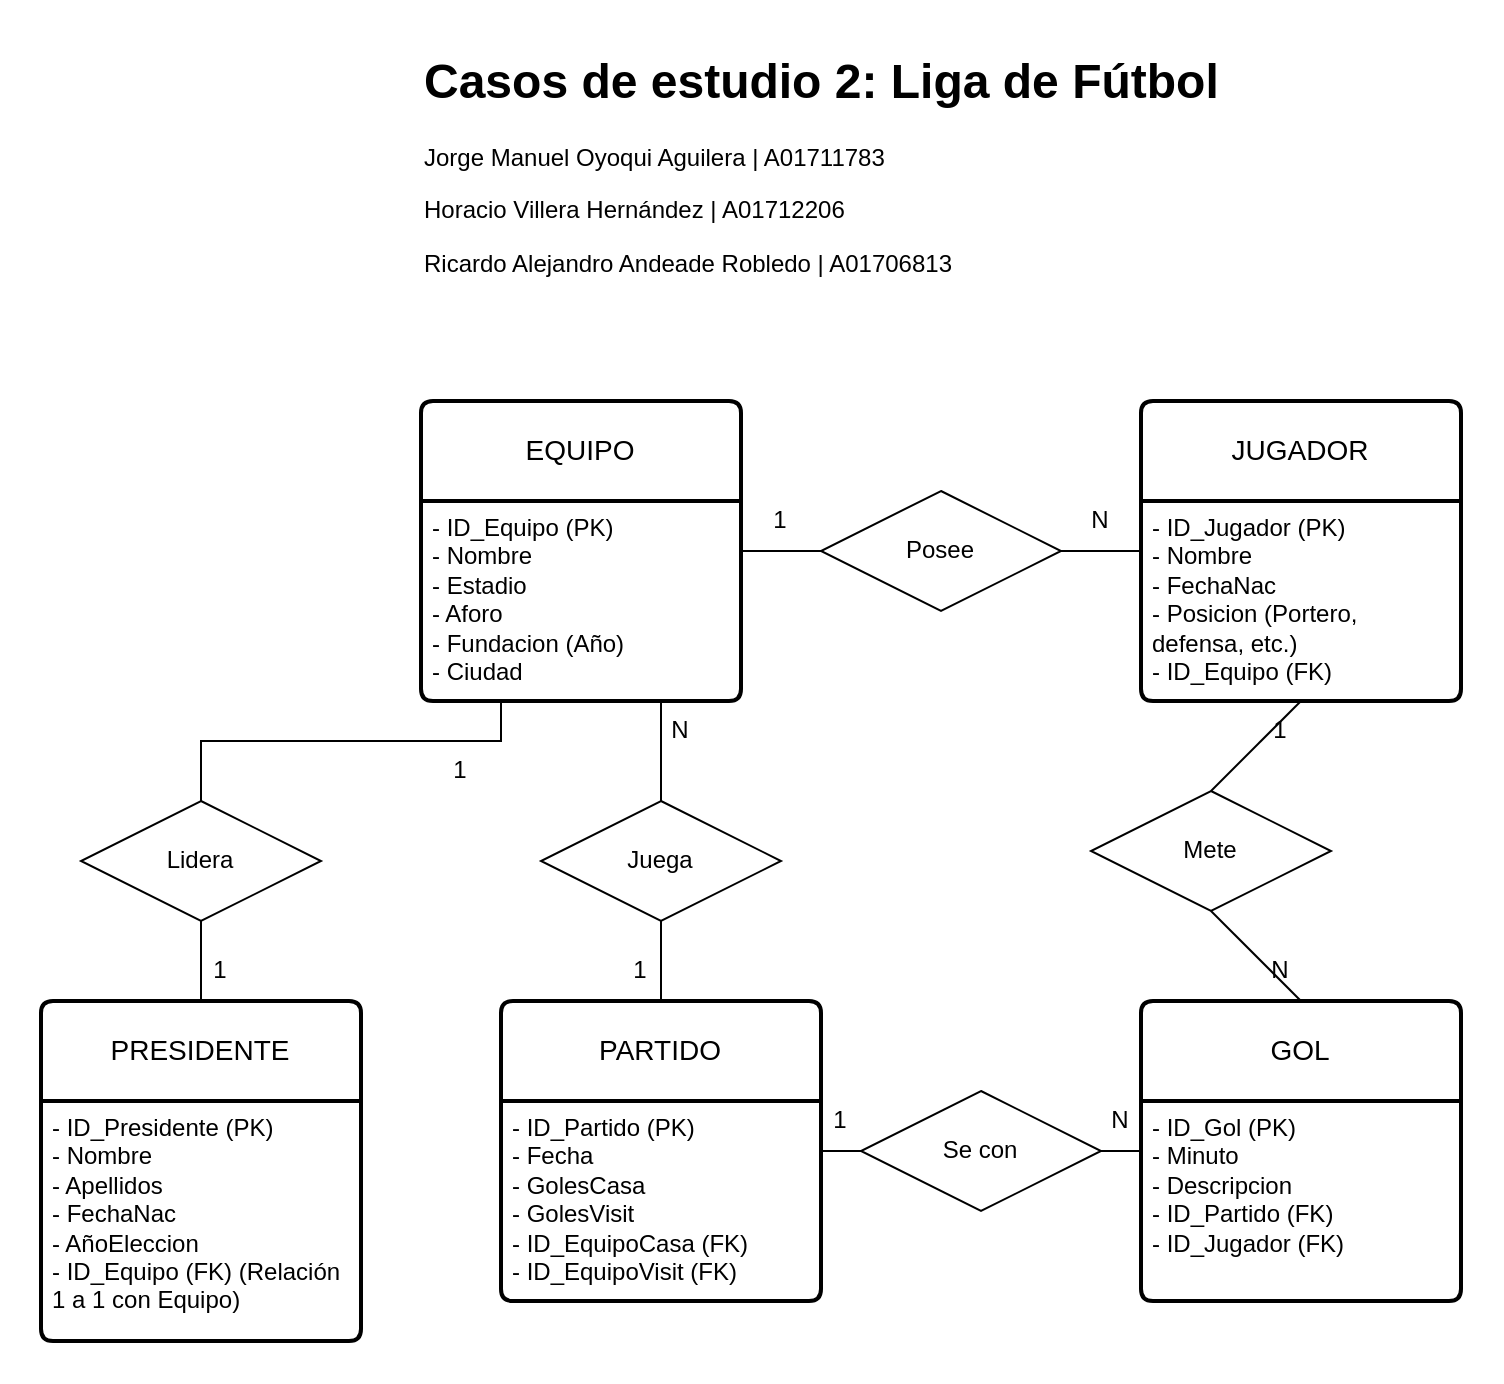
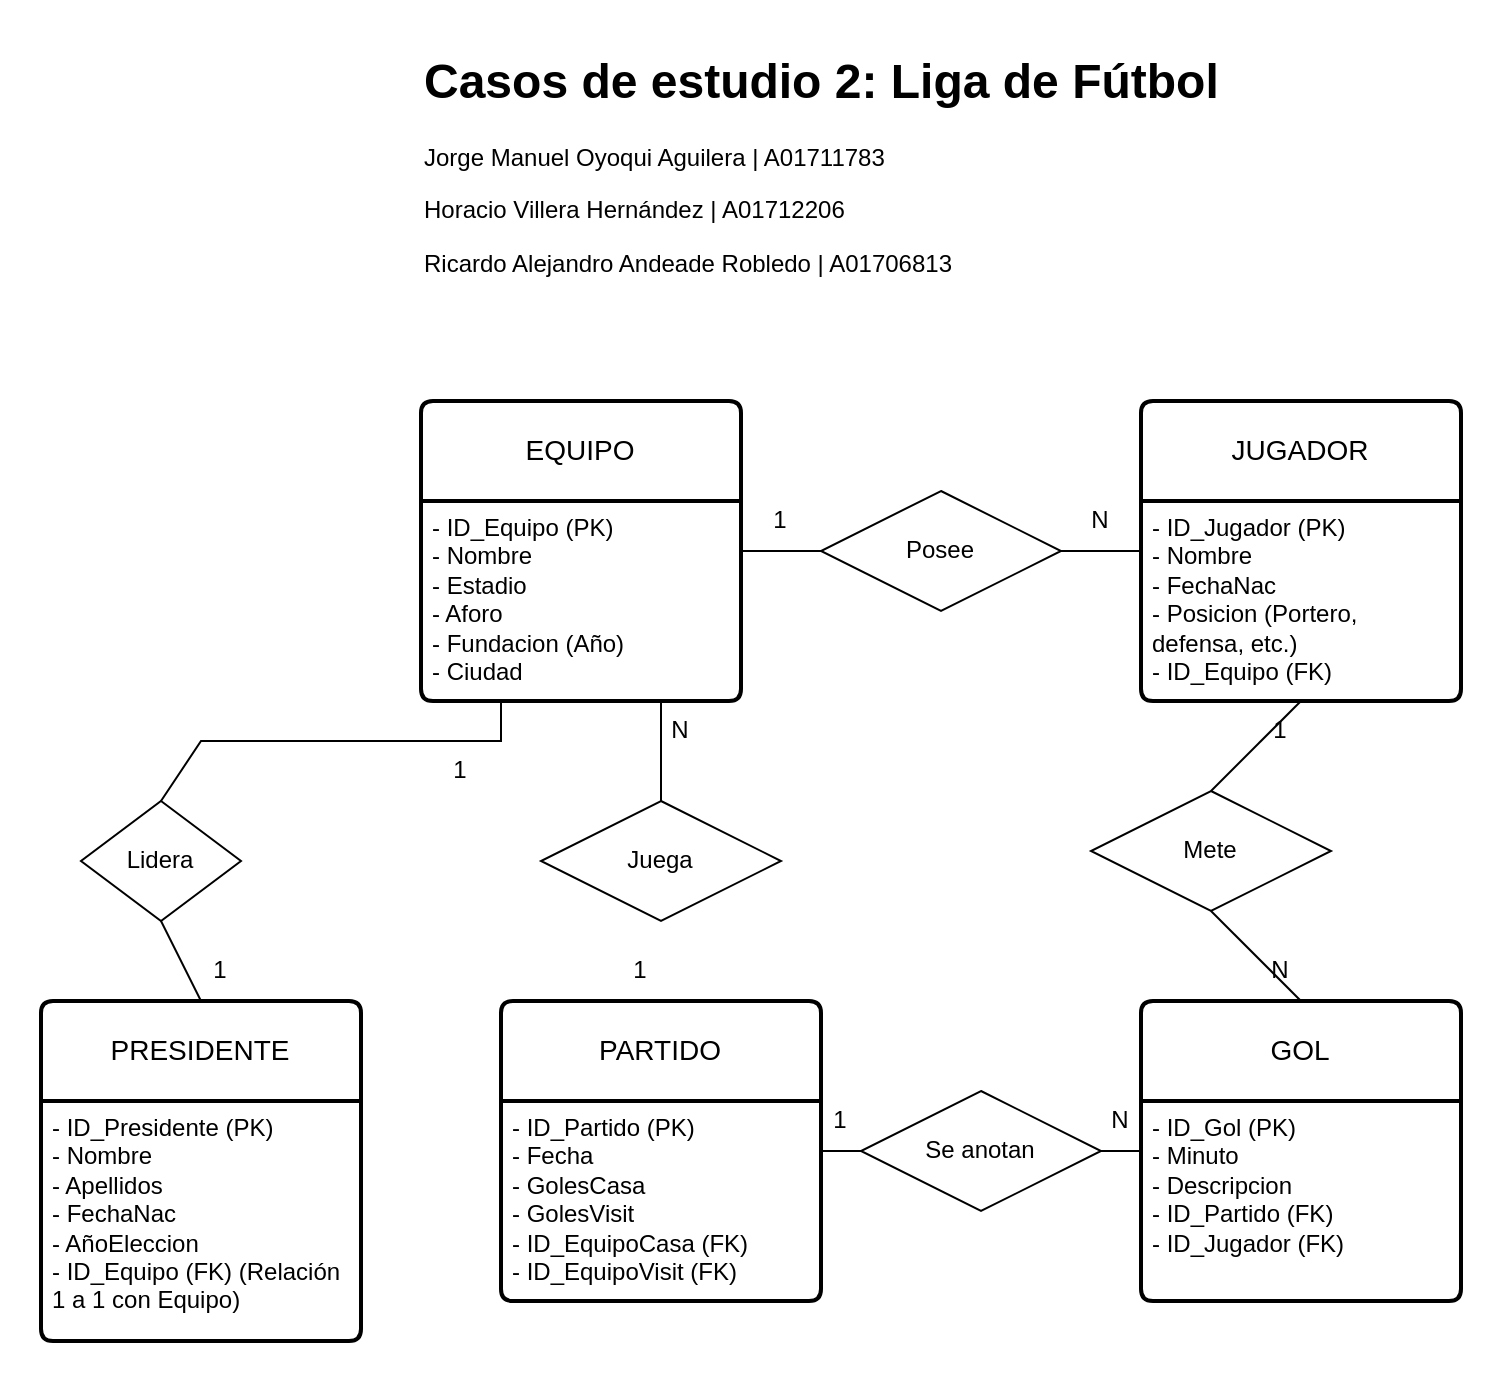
  <mxCell id="0" />
  <mxCell id="1" parent="0" />
  <mxCell id="2" value="EQUIPO" style="swimlane;childLayout=stackLayout;horizontal=1;startSize=50;horizontalStack=0;rounded=1;fontSize=14;fontStyle=0;strokeWidth=2;resizeParent=0;resizeLast=1;shadow=0;dashed=0;align=center;arcSize=4;whiteSpace=wrap;html=1;" vertex="1" parent="1"><mxGeometry x="210" y="200" width="160" height="150" as="geometry" /></mxCell>
  <mxCell id="3" value="&lt;div&gt;- ID_Equipo (PK)&lt;/div&gt;&lt;div&gt;- Nombre&lt;/div&gt;&lt;div&gt;- Estadio&lt;/div&gt;&lt;div&gt;- Aforo&lt;/div&gt;&lt;div&gt;- Fundacion (Año)&lt;/div&gt;&lt;div&gt;- Ciudad&lt;/div&gt;&lt;div&gt;&lt;br&gt;&lt;/div&gt;" style="align=left;strokeColor=none;fillColor=none;spacingLeft=4;spacingRight=4;fontSize=12;verticalAlign=top;resizable=0;rotatable=0;part=1;html=1;whiteSpace=wrap;" vertex="1" parent="2"><mxGeometry y="50" width="160" height="100" as="geometry" /></mxCell>
  <mxCell id="4" value="JUGADOR" style="swimlane;childLayout=stackLayout;horizontal=1;startSize=50;horizontalStack=0;rounded=1;fontSize=14;fontStyle=0;strokeWidth=2;resizeParent=0;resizeLast=1;shadow=0;dashed=0;align=center;arcSize=4;whiteSpace=wrap;html=1;" vertex="1" parent="1"><mxGeometry x="570" y="200" width="160" height="150" as="geometry" /></mxCell>
  <mxCell id="5" value="&lt;div&gt;- ID_Jugador (PK)&lt;/div&gt;&lt;div&gt;- Nombre&lt;/div&gt;&lt;div&gt;- FechaNac&lt;/div&gt;&lt;div&gt;- Posicion (Portero, defensa, etc.)&lt;/div&gt;&lt;div&gt;- ID_Equipo (FK)&lt;/div&gt;&lt;div&gt;&lt;br&gt;&lt;/div&gt;" style="align=left;strokeColor=none;fillColor=none;spacingLeft=4;spacingRight=4;fontSize=12;verticalAlign=top;resizable=0;rotatable=0;part=1;html=1;whiteSpace=wrap;" vertex="1" parent="4"><mxGeometry y="50" width="160" height="100" as="geometry" /></mxCell>
  <mxCell id="6" value="PRESIDENTE" style="swimlane;childLayout=stackLayout;horizontal=1;startSize=50;horizontalStack=0;rounded=1;fontSize=14;fontStyle=0;strokeWidth=2;resizeParent=0;resizeLast=1;shadow=0;dashed=0;align=center;arcSize=4;whiteSpace=wrap;html=1;" vertex="1" parent="1"><mxGeometry x="20" y="500" width="160" height="170" as="geometry" /></mxCell>
  <mxCell id="7" value="&lt;div&gt;- ID_Presidente (PK)&lt;/div&gt;&lt;div&gt;- Nombre&lt;/div&gt;&lt;div&gt;- Apellidos&lt;/div&gt;&lt;div&gt;- FechaNac&lt;/div&gt;&lt;div&gt;- AñoEleccion&lt;/div&gt;&lt;div&gt;- ID_Equipo (FK) (Relación 1 a 1 con Equipo)&lt;/div&gt;&lt;div&gt;&lt;br&gt;&lt;/div&gt;" style="align=left;strokeColor=none;fillColor=none;spacingLeft=4;spacingRight=4;fontSize=12;verticalAlign=top;resizable=0;rotatable=0;part=1;html=1;whiteSpace=wrap;" vertex="1" parent="6"><mxGeometry y="50" width="160" height="120" as="geometry" /></mxCell>
  <mxCell id="8" value="PARTIDO" style="swimlane;childLayout=stackLayout;horizontal=1;startSize=50;horizontalStack=0;rounded=1;fontSize=14;fontStyle=0;strokeWidth=2;resizeParent=0;resizeLast=1;shadow=0;dashed=0;align=center;arcSize=4;whiteSpace=wrap;html=1;" vertex="1" parent="1"><mxGeometry x="250" y="500" width="160" height="150" as="geometry" /></mxCell>
  <mxCell id="9" value="&lt;div&gt;- ID_Partido (PK)&lt;/div&gt;&lt;div&gt;- Fecha&lt;/div&gt;&lt;div&gt;- GolesCasa&lt;/div&gt;&lt;div&gt;- GolesVisit&lt;/div&gt;&lt;div&gt;- ID_EquipoCasa (FK)&lt;/div&gt;&lt;div&gt;- ID_EquipoVisit (FK)&lt;/div&gt;&lt;div&gt;&lt;br&gt;&lt;/div&gt;" style="align=left;strokeColor=none;fillColor=none;spacingLeft=4;spacingRight=4;fontSize=12;verticalAlign=top;resizable=0;rotatable=0;part=1;html=1;whiteSpace=wrap;" vertex="1" parent="8"><mxGeometry y="50" width="160" height="100" as="geometry" /></mxCell>
  <mxCell id="10" value="GOL" style="swimlane;childLayout=stackLayout;horizontal=1;startSize=50;horizontalStack=0;rounded=1;fontSize=14;fontStyle=0;strokeWidth=2;resizeParent=0;resizeLast=1;shadow=0;dashed=0;align=center;arcSize=4;whiteSpace=wrap;html=1;" vertex="1" parent="1"><mxGeometry x="570" y="500" width="160" height="150" as="geometry" /></mxCell>
  <mxCell id="11" value="&lt;div&gt;- ID_Gol (PK)&lt;/div&gt;&lt;div&gt;- Minuto&lt;/div&gt;&lt;div&gt;- Descripcion&lt;/div&gt;&lt;div&gt;- ID_Partido (FK)&lt;/div&gt;&lt;div&gt;- ID_Jugador (FK)&lt;/div&gt;" style="align=left;strokeColor=none;fillColor=none;spacingLeft=4;spacingRight=4;fontSize=12;verticalAlign=top;resizable=0;rotatable=0;part=1;html=1;whiteSpace=wrap;" vertex="1" parent="10"><mxGeometry y="50" width="160" height="100" as="geometry" /></mxCell>
  <mxCell id="12" value="Posee" style="shape=rhombus;perimeter=rhombusPerimeter;whiteSpace=wrap;html=1;align=center;" vertex="1" parent="1"><mxGeometry x="410" y="245" width="120" height="60" as="geometry" /></mxCell>
  <mxCell id="13" value="" style="endArrow=none;html=1;rounded=0;entryX=1;entryY=0.5;entryDx=0;entryDy=0;exitX=0;exitY=0.25;exitDx=0;exitDy=0;" edge="1" parent="1" source="5" target="12"><mxGeometry width="50" height="50" relative="1" as="geometry"><mxPoint x="470" y="380" as="sourcePoint" /><mxPoint x="520" y="330" as="targetPoint" /></mxGeometry></mxCell>
  <mxCell id="14" value="" style="endArrow=none;html=1;rounded=0;entryX=0;entryY=0.5;entryDx=0;entryDy=0;exitX=1;exitY=0.25;exitDx=0;exitDy=0;" edge="1" parent="1" source="3" target="12"><mxGeometry width="50" height="50" relative="1" as="geometry"><mxPoint x="440" y="390" as="sourcePoint" /><mxPoint x="490" y="340" as="targetPoint" /></mxGeometry></mxCell>
  <mxCell id="15" value="N" style="text;html=1;align=center;verticalAlign=middle;whiteSpace=wrap;rounded=0;" vertex="1" parent="1"><mxGeometry x="520" y="245" width="60" height="30" as="geometry" /></mxCell>
  <mxCell id="16" value="1" style="text;html=1;align=center;verticalAlign=middle;whiteSpace=wrap;rounded=0;" vertex="1" parent="1"><mxGeometry x="360" y="245" width="60" height="30" as="geometry" /></mxCell>
- <mxCell id="17" value="Lidera" style="shape=rhombus;perimeter=rhombusPerimeter;whiteSpace=wrap;html=1;align=center;" vertex="1" parent="1"><mxGeometry x="40" y="400" width="120" height="60" as="geometry" /></mxCell>
+ <mxCell id="17" value="Lidera" style="shape=rhombus;perimeter=rhombusPerimeter;whiteSpace=wrap;html=1;align=center;" vertex="1" parent="1"><mxGeometry x="40" y="400" width="80" height="60" as="geometry" /></mxCell>
  <mxCell id="18" value="" style="endArrow=none;html=1;rounded=0;exitX=0.5;exitY=0;exitDx=0;exitDy=0;entryX=0.25;entryY=1;entryDx=0;entryDy=0;" edge="1" parent="1" source="17" target="3"><mxGeometry width="50" height="50" relative="1" as="geometry"><mxPoint x="380" y="420" as="sourcePoint" /><mxPoint x="430" y="370" as="targetPoint" /><Array as="points"><mxPoint x="100" y="370" /><mxPoint x="250" y="370" /></Array></mxGeometry></mxCell>
  <mxCell id="19" value="" style="endArrow=none;html=1;rounded=0;exitX=0.5;exitY=1;exitDx=0;exitDy=0;entryX=0.5;entryY=0;entryDx=0;entryDy=0;" edge="1" parent="1" source="17" target="6"><mxGeometry width="50" height="50" relative="1" as="geometry"><mxPoint x="110" y="490" as="sourcePoint" /><mxPoint x="160" y="440" as="targetPoint" /></mxGeometry></mxCell>
  <mxCell id="20" value="1" style="text;html=1;align=center;verticalAlign=middle;whiteSpace=wrap;rounded=0;" vertex="1" parent="1"><mxGeometry x="200" y="370" width="60" height="30" as="geometry" /></mxCell>
  <mxCell id="21" value="1" style="text;html=1;align=center;verticalAlign=middle;whiteSpace=wrap;rounded=0;" vertex="1" parent="1"><mxGeometry x="80" y="470" width="60" height="30" as="geometry" /></mxCell>
  <mxCell id="22" value="Juega" style="shape=rhombus;perimeter=rhombusPerimeter;whiteSpace=wrap;html=1;align=center;" vertex="1" parent="1"><mxGeometry x="270" y="400" width="120" height="60" as="geometry" /></mxCell>
- <mxCell id="23" value="" style="endArrow=none;html=1;rounded=0;entryX=0.5;entryY=1;entryDx=0;entryDy=0;exitX=0.5;exitY=0;exitDx=0;exitDy=0;" edge="1" parent="1" source="8" target="22"><mxGeometry width="50" height="50" relative="1" as="geometry"><mxPoint x="120" y="500" as="sourcePoint" /><mxPoint x="170" y="450" as="targetPoint" /></mxGeometry></mxCell>
  <mxCell id="24" value="N" style="text;html=1;align=center;verticalAlign=middle;whiteSpace=wrap;rounded=0;" vertex="1" parent="1"><mxGeometry x="310" y="350" width="60" height="30" as="geometry" /></mxCell>
  <mxCell id="25" value="1" style="text;html=1;align=center;verticalAlign=middle;whiteSpace=wrap;rounded=0;" vertex="1" parent="1"><mxGeometry x="290" y="470" width="60" height="30" as="geometry" /></mxCell>
  <mxCell id="26" value="" style="endArrow=none;html=1;rounded=0;entryX=0.5;entryY=0;entryDx=0;entryDy=0;exitX=0.75;exitY=1;exitDx=0;exitDy=0;" edge="1" parent="1" source="3" target="22"><mxGeometry width="50" height="50" relative="1" as="geometry"><mxPoint x="270" y="450" as="sourcePoint" /><mxPoint x="320" y="400" as="targetPoint" /></mxGeometry></mxCell>
  <mxCell id="27" value="Mete" style="shape=rhombus;perimeter=rhombusPerimeter;whiteSpace=wrap;html=1;align=center;" vertex="1" parent="1"><mxGeometry x="545" y="395" width="120" height="60" as="geometry" /></mxCell>
  <mxCell id="28" value="" style="endArrow=none;html=1;rounded=0;entryX=0.5;entryY=1;entryDx=0;entryDy=0;exitX=0.5;exitY=0;exitDx=0;exitDy=0;" edge="1" parent="1" source="27" target="5"><mxGeometry width="50" height="50" relative="1" as="geometry"><mxPoint x="500" y="440" as="sourcePoint" /><mxPoint x="550" y="390" as="targetPoint" /></mxGeometry></mxCell>
  <mxCell id="29" value="" style="endArrow=none;html=1;rounded=0;entryX=0.5;entryY=1;entryDx=0;entryDy=0;exitX=0.5;exitY=0;exitDx=0;exitDy=0;" edge="1" parent="1" source="10" target="27"><mxGeometry width="50" height="50" relative="1" as="geometry"><mxPoint x="510" y="500" as="sourcePoint" /><mxPoint x="560" y="450" as="targetPoint" /></mxGeometry></mxCell>
  <mxCell id="30" value="1" style="text;html=1;align=center;verticalAlign=middle;whiteSpace=wrap;rounded=0;" vertex="1" parent="1"><mxGeometry x="610" y="350" width="60" height="30" as="geometry" /></mxCell>
  <mxCell id="31" value="N" style="text;html=1;align=center;verticalAlign=middle;whiteSpace=wrap;rounded=0;" vertex="1" parent="1"><mxGeometry x="610" y="470" width="60" height="30" as="geometry" /></mxCell>
- <mxCell id="32" value="Se con" style="shape=rhombus;perimeter=rhombusPerimeter;whiteSpace=wrap;html=1;align=center;" vertex="1" parent="1"><mxGeometry x="430" y="545" width="120" height="60" as="geometry" /></mxCell>
+ <mxCell id="32" value="Se anotan" style="shape=rhombus;perimeter=rhombusPerimeter;whiteSpace=wrap;html=1;align=center;" vertex="1" parent="1"><mxGeometry x="430" y="545" width="120" height="60" as="geometry" /></mxCell>
  <mxCell id="33" value="" style="endArrow=none;html=1;rounded=0;entryX=0;entryY=0.5;entryDx=0;entryDy=0;exitX=1;exitY=0.25;exitDx=0;exitDy=0;" edge="1" parent="1" source="9" target="32"><mxGeometry width="50" height="50" relative="1" as="geometry"><mxPoint x="440" y="680" as="sourcePoint" /><mxPoint x="490" y="630" as="targetPoint" /></mxGeometry></mxCell>
  <mxCell id="34" value="" style="endArrow=none;html=1;rounded=0;entryX=1;entryY=0.5;entryDx=0;entryDy=0;exitX=0;exitY=0.25;exitDx=0;exitDy=0;" edge="1" parent="1" source="11" target="32"><mxGeometry width="50" height="50" relative="1" as="geometry"><mxPoint x="510" y="660" as="sourcePoint" /><mxPoint x="560" y="610" as="targetPoint" /></mxGeometry></mxCell>
  <mxCell id="35" value="1" style="text;html=1;align=center;verticalAlign=middle;whiteSpace=wrap;rounded=0;" vertex="1" parent="1"><mxGeometry x="390" y="545" width="60" height="30" as="geometry" /></mxCell>
  <mxCell id="36" value="N" style="text;html=1;align=center;verticalAlign=middle;whiteSpace=wrap;rounded=0;" vertex="1" parent="1"><mxGeometry x="530" y="545" width="60" height="30" as="geometry" /></mxCell>
  <mxCell id="37" value="&lt;h1 style=&quot;margin-top: 0px;&quot;&gt;Casos de estudio 2: Liga de Fútbol&lt;/h1&gt;&lt;p&gt;Jorge Manuel Oyoqui Aguilera | A01711783&lt;/p&gt;&lt;p&gt;Horacio Villera Hernández | A01712206&lt;/p&gt;&lt;p&gt;Ricardo Alejandro Andeade Robledo | A01706813&lt;/p&gt;" style="text;html=1;whiteSpace=wrap;overflow=hidden;rounded=0;" vertex="1" parent="1"><mxGeometry x="210" y="20" width="420" height="120" as="geometry" /></mxCell>
